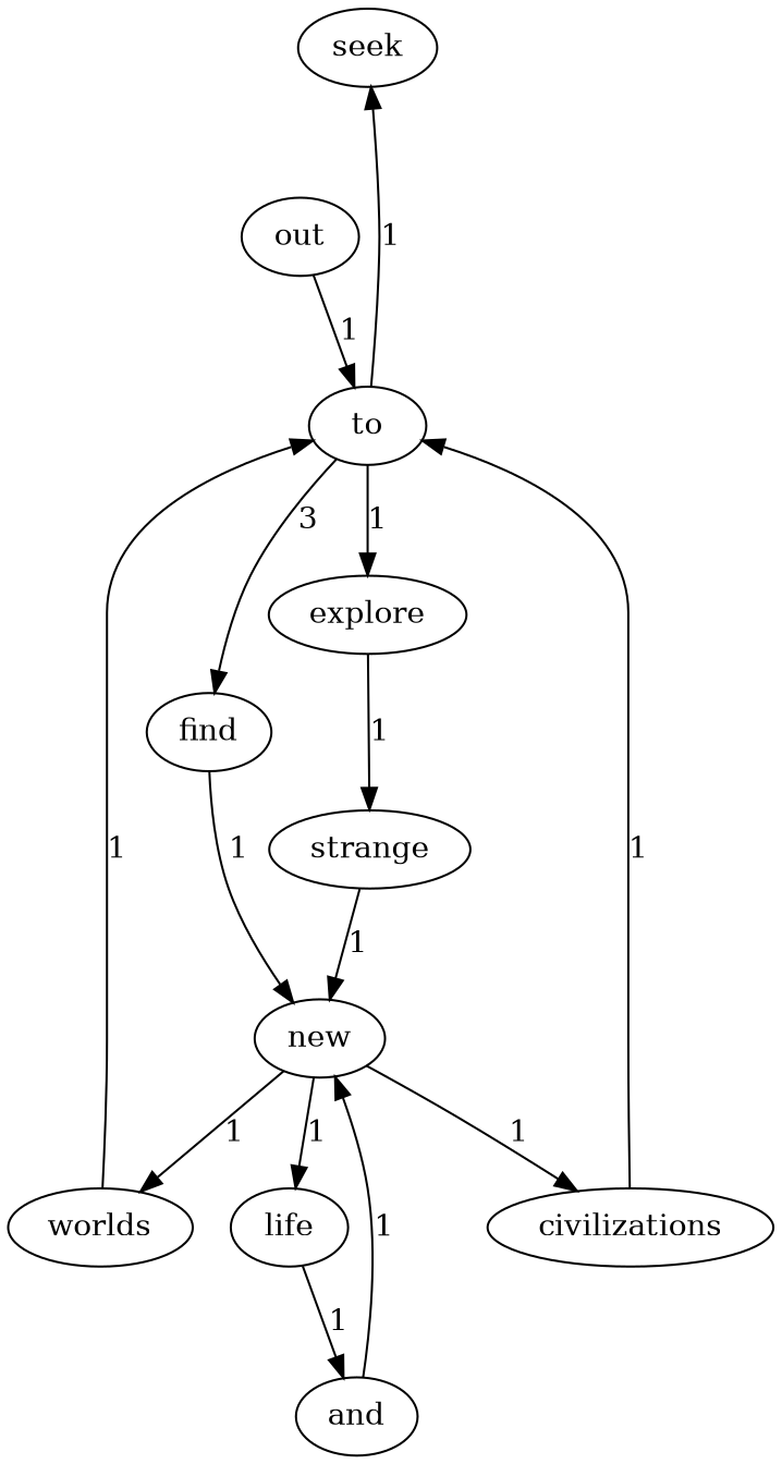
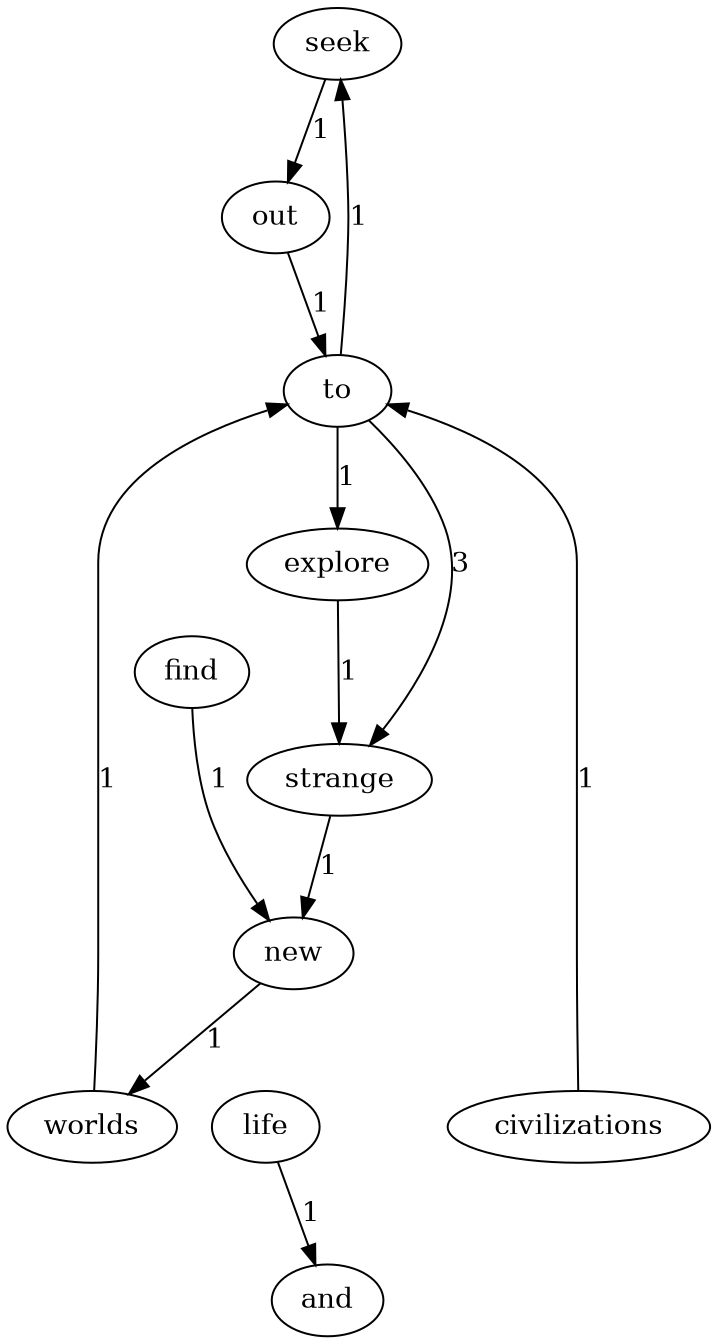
  digraph {
    seek
    out
    to
    explore
    find
    new
    worlds
    life
    civilizations
    strange
    and
+   seek -> out [label=1]
    out -> to [label=1]
    to -> seek [label=1]
    to -> explore [label=1]
-   to -> find [label=3]
+   to -> strange [label=3]
    explore -> strange [label=1]
    find -> new [label=1]
    new -> worlds [label=1]
-   new -> life [label=1]
-   new -> civilizations [label=1]
    worlds -> to [label=1]
    life -> and [label=1]
    civilizations -> to [label=1]
    strange -> new [label=1]
-   and -> new [label=1]
  }
